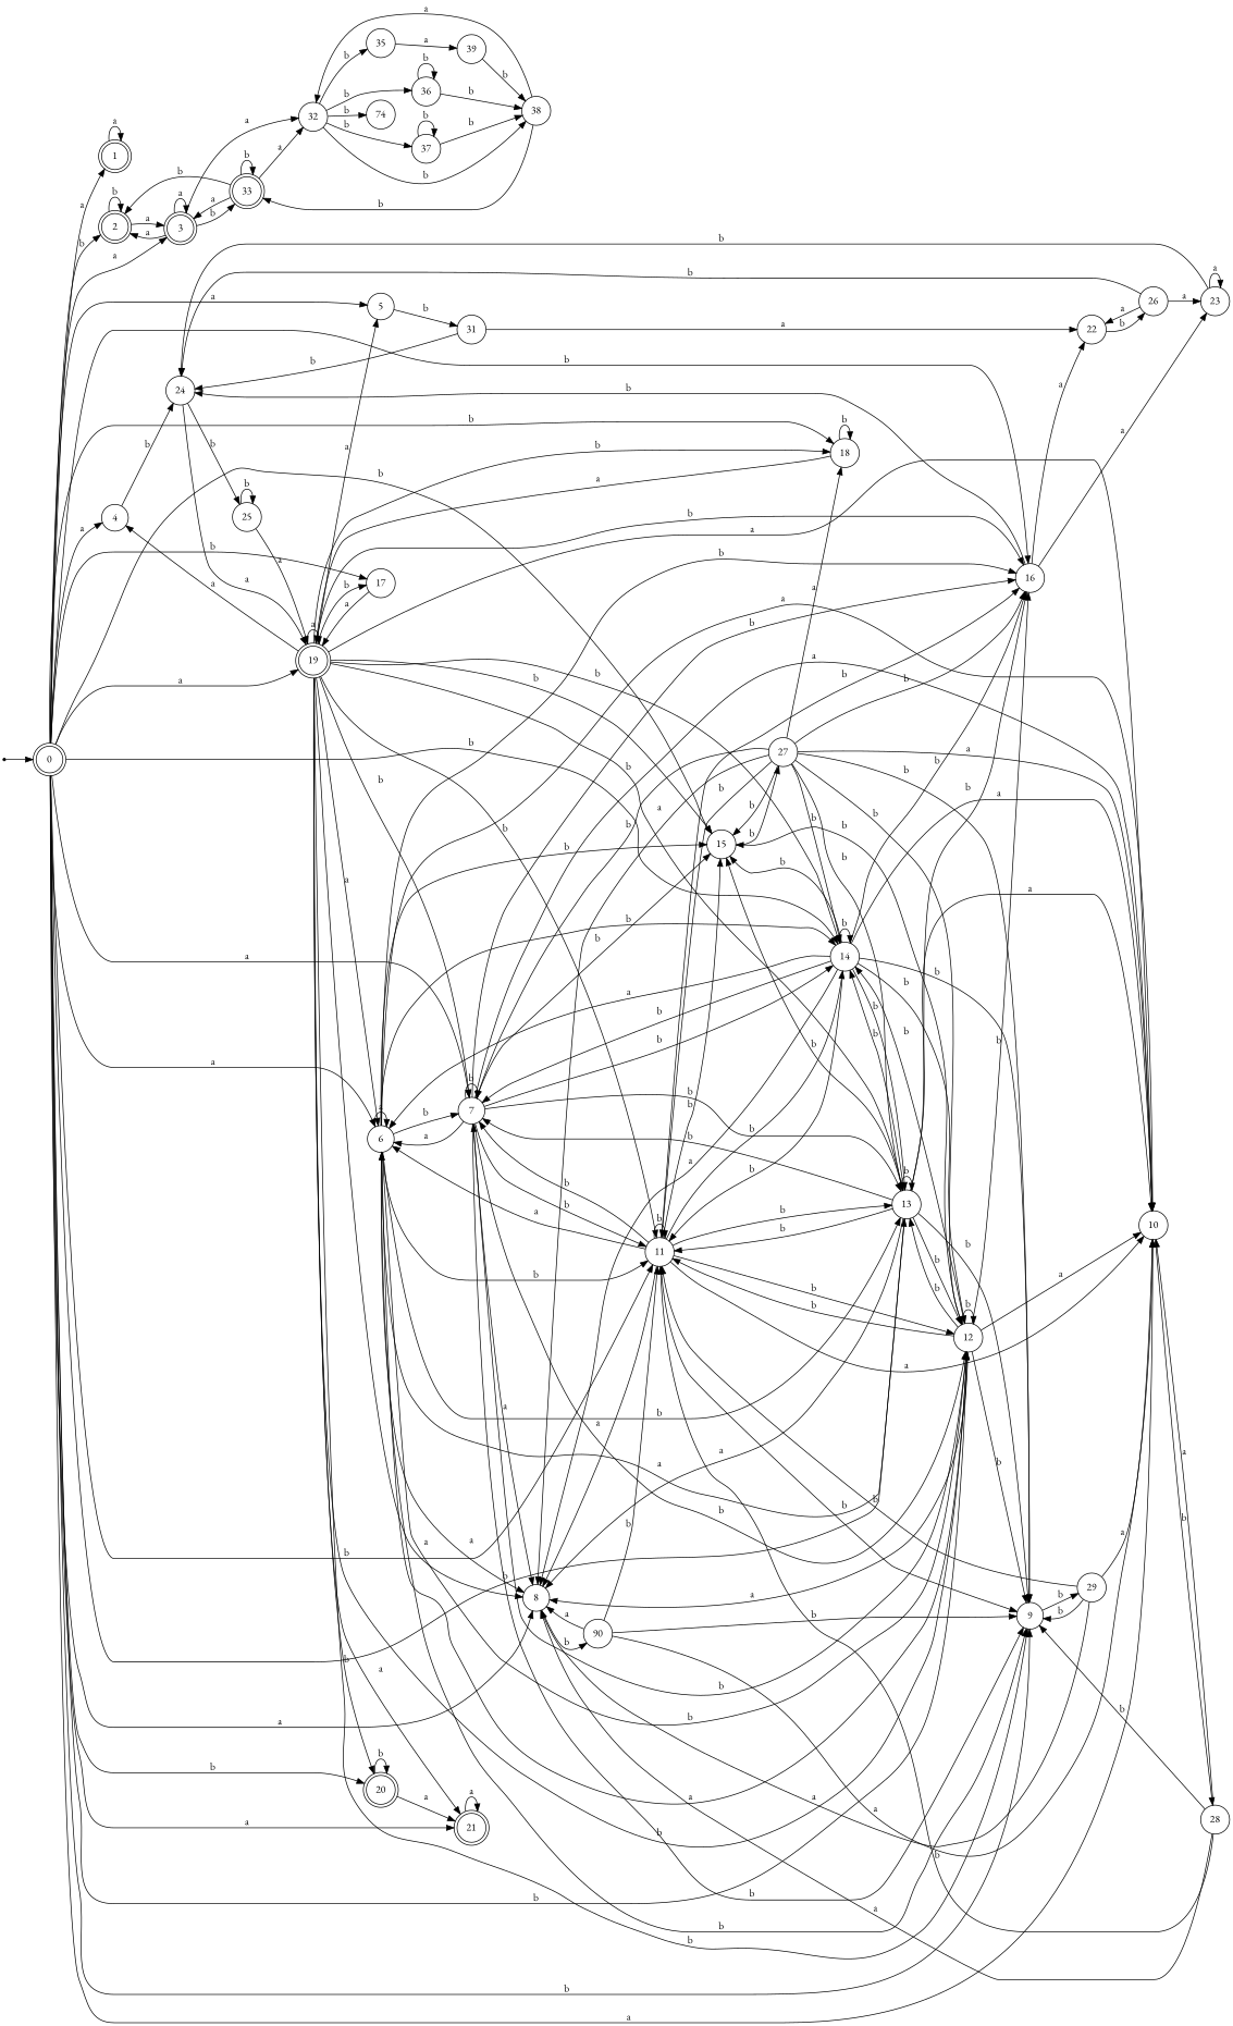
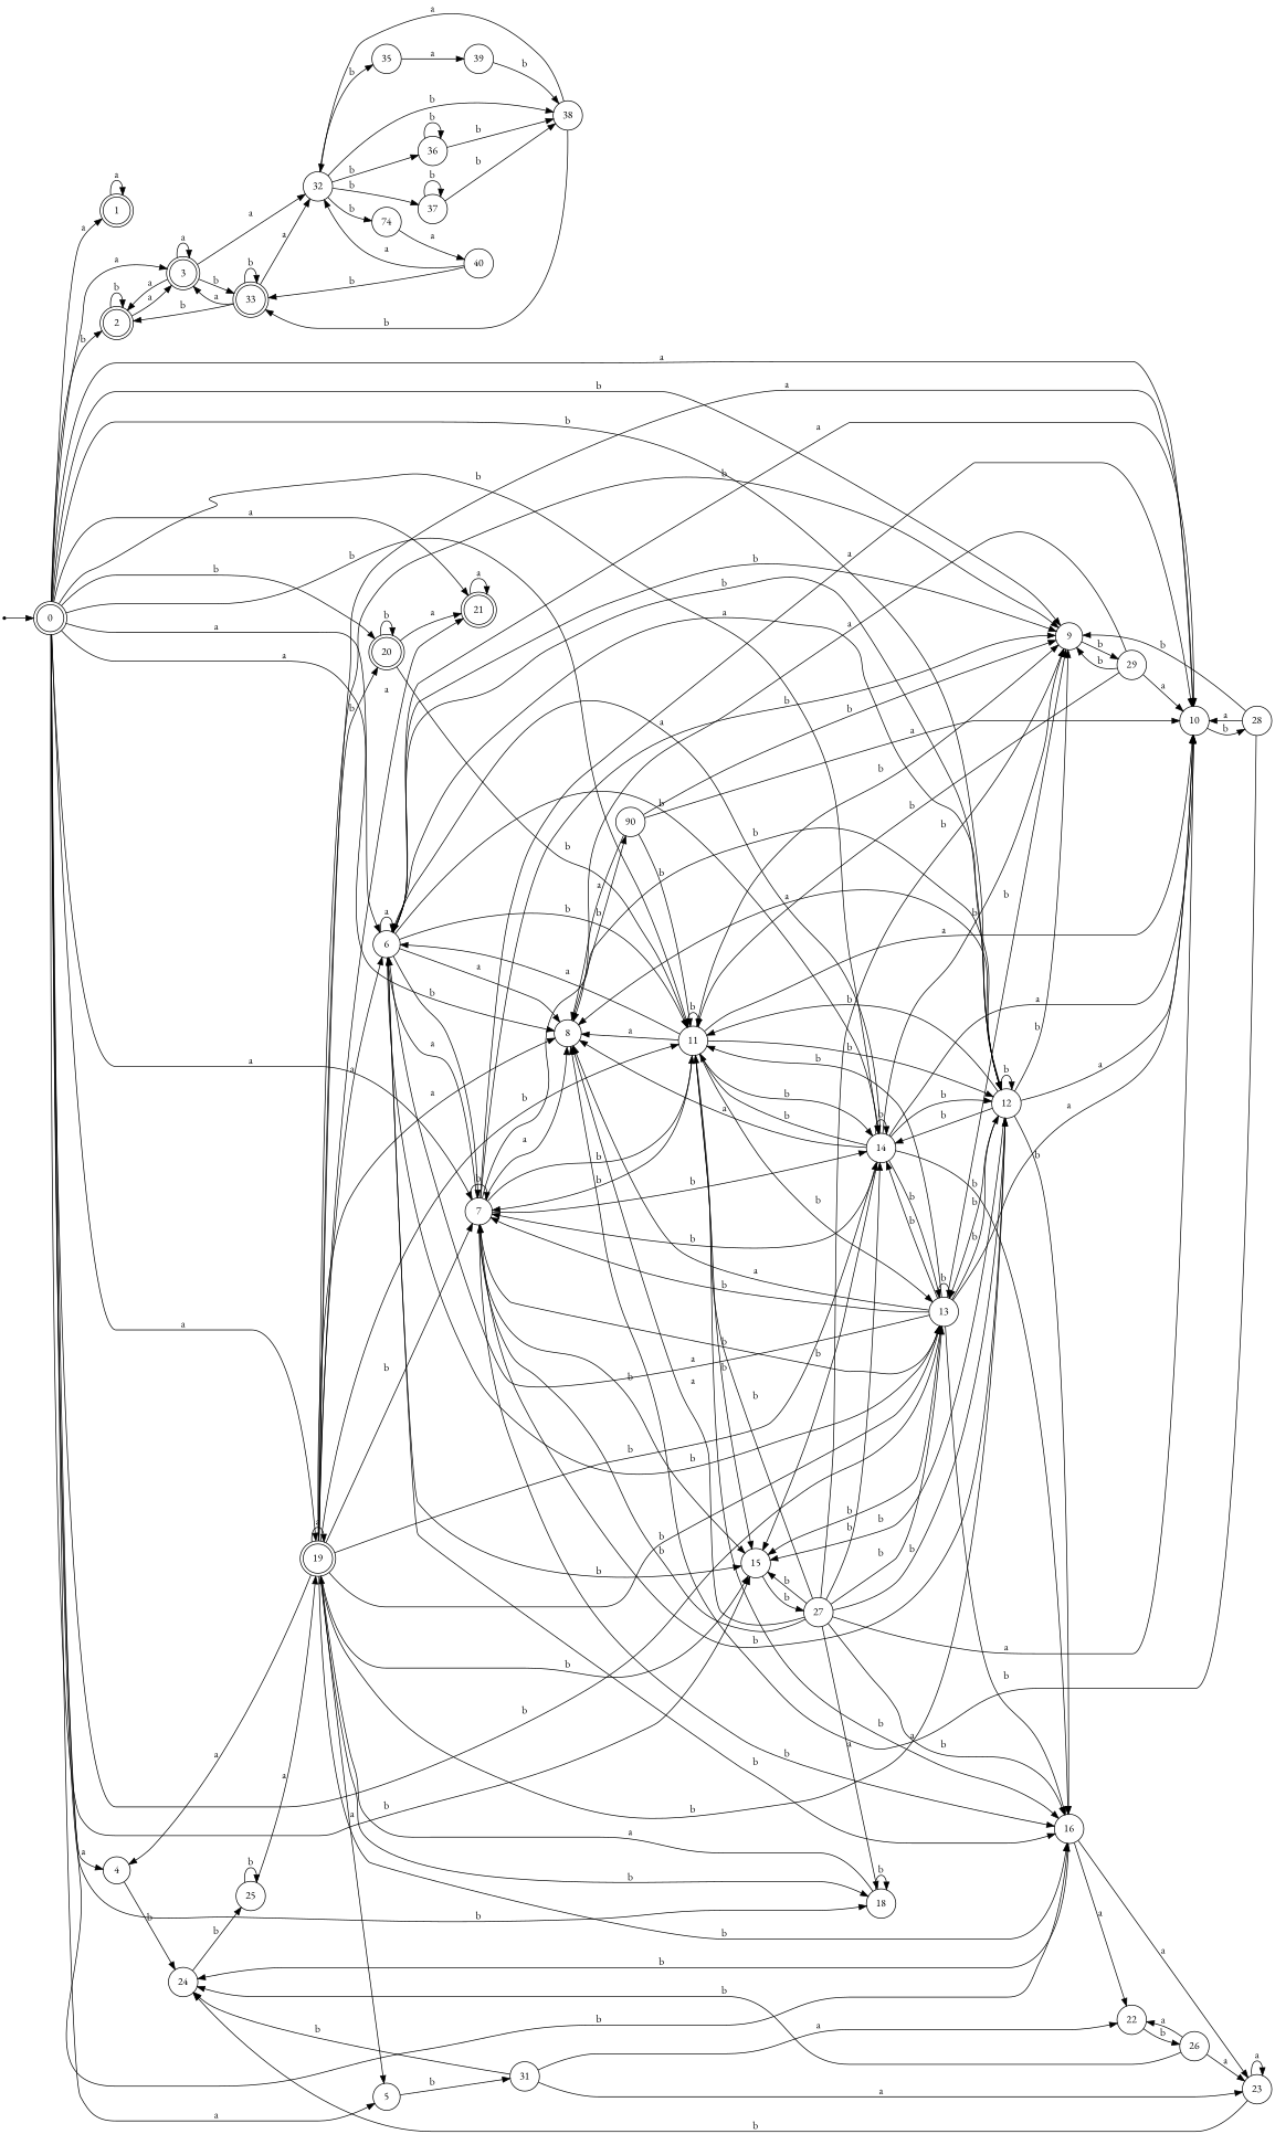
  digraph {
    fontname="EB Garamond"
    rankdir=LR
    node [fontname="EB Garamond" shape=circle]
    edge [fontname="EB Garamond"]
    dummy0 [shape=point]
    0 [shape=doublecircle]
    1 [shape=doublecircle]
    2 [shape=doublecircle]
    3 [shape=doublecircle]
    4
    5
    6
    7
    8
    9
    10
    11
    12
    13
    14
    15
    16
-   17
    18
    19 [shape=doublecircle]
    20 [shape=doublecircle]
    21 [shape=doublecircle]
    32
    33 [shape=doublecircle]
    24
    31
    n28 [label=90]
    29
    28
    27
    22
    23
    n34 [label=74]
    35
    36
    37
    38
    25
    26
+   40
    39
    dummy0 -> 0
    0 -> 1 [label=a]
    0 -> 2 [label=b]
    0 -> 3 [label=a]
    0 -> 4 [label=a]
    0 -> 5 [label=a]
    0 -> 6 [label=a]
    0 -> 7 [label=a]
    0 -> 8 [label=a]
    0 -> 9 [label=b]
    0 -> 10 [label=a]
    0 -> 11 [label=b]
    0 -> 12 [label=b]
    0 -> 13 [label=b]
    0 -> 14 [label=b]
    0 -> 15 [label=b]
    0 -> 16 [label=b]
-   0 -> 17 [label=b]
    0 -> 18 [label=b]
    0 -> 19 [label=a]
    0 -> 20 [label=b]
    0 -> 21 [label=a]
    1 -> 1 [label=a]
    2 -> 2 [label=b]
    2 -> 3 [label=a]
    3 -> 2 [label=a]
    3 -> 3 [label=a]
    3 -> 32 [label=a]
    3 -> 33 [label=b]
    4 -> 24 [label=b]
    5 -> 31 [label=b]
    6 -> 6 [label=a]
    6 -> 7 [label=b]
    6 -> 8 [label=a]
    6 -> 9 [label=b]
    6 -> 10 [label=a]
    6 -> 11 [label=b]
    6 -> 12 [label=b]
    6 -> 13 [label=b]
    6 -> 14 [label=b]
    6 -> 15 [label=b]
    6 -> 16 [label=b]
    7 -> 6 [label=a]
    7 -> 7 [label=b]
    7 -> 8 [label=a]
    7 -> 9 [label=b]
    7 -> 10 [label=a]
    7 -> 11 [label=b]
    7 -> 12 [label=b]
    7 -> 13 [label=b]
    7 -> 14 [label=b]
    7 -> 15 [label=b]
    7 -> 16 [label=b]
    8 -> n28 [label=b]
    9 -> 29 [label=b]
    10 -> 28 [label=b]
    11 -> 6 [label=a]
    11 -> 7 [label=b]
    11 -> 8 [label=a]
    11 -> 9 [label=b]
    11 -> 10 [label=a]
    11 -> 11 [label=b]
    11 -> 12 [label=b]
    11 -> 13 [label=b]
    11 -> 14 [label=b]
    11 -> 15 [label=b]
    11 -> 16 [label=b]
    12 -> 6 [label=a]
    12 -> 7 [label=b]
    12 -> 8 [label=a]
    12 -> 9 [label=b]
    12 -> 10 [label=a]
    12 -> 11 [label=b]
    12 -> 12 [label=b]
    12 -> 13 [label=b]
    12 -> 14 [label=b]
    12 -> 15 [label=b]
    12 -> 16 [label=b]
    13 -> 6 [label=a]
    13 -> 7 [label=b]
    13 -> 8 [label=a]
    13 -> 9 [label=b]
    13 -> 10 [label=a]
    13 -> 11 [label=b]
    13 -> 12 [label=b]
    13 -> 13 [label=b]
    13 -> 14 [label=b]
    13 -> 15 [label=b]
    13 -> 16 [label=b]
    14 -> 6 [label=a]
    14 -> 7 [label=b]
    14 -> 8 [label=a]
    14 -> 9 [label=b]
    14 -> 10 [label=a]
    14 -> 11 [label=b]
    14 -> 12 [label=b]
    14 -> 13 [label=b]
    14 -> 14 [label=b]
    14 -> 15 [label=b]
    14 -> 16 [label=b]
    15 -> 27 [label=b]
    16 -> 24 [label=b]
    16 -> 22 [label=a]
    16 -> 23 [label=a]
-   17 -> 19 [label=a]
    18 -> 18 [label=b]
    18 -> 19 [label=a]
    19 -> 4 [label=a]
    19 -> 5 [label=a]
    19 -> 6 [label=a]
    19 -> 7 [label=b]
    19 -> 8 [label=a]
    19 -> 9 [label=b]
    19 -> 10 [label=a]
    19 -> 11 [label=b]
    19 -> 12 [label=b]
    19 -> 13 [label=b]
    19 -> 14 [label=b]
    19 -> 15 [label=b]
    19 -> 16 [label=b]
-   19 -> 17 [label=b]
    19 -> 18 [label=b]
    19 -> 19 [label=a]
    19 -> 20 [label=b]
    19 -> 21 [label=a]
    20 -> 20 [label=b]
    20 -> 21 [label=a]
    21 -> 21 [label=a]
    32 -> n34 [label=b]
    32 -> 35 [label=b]
    32 -> 36 [label=b]
    32 -> 37 [label=b]
    32 -> 38 [label=b]
    33 -> 2 [label=b]
    33 -> 3 [label=a]
    33 -> 32 [label=a]
    33 -> 33 [label=b]
-   24 -> 19 [label=a]
    24 -> 25 [label=b]
    31 -> 24 [label=b]
    31 -> 22 [label=a]
+   31 -> 23 [label=a]
    n28 -> 8 [label=a]
    n28 -> 9 [label=b]
    n28 -> 10 [label=a]
    n28 -> 11 [label=b]
    29 -> 8 [label=a]
    29 -> 9 [label=b]
    29 -> 10 [label=a]
    29 -> 11 [label=b]
    28 -> 8 [label=a]
    28 -> 9 [label=b]
    28 -> 10 [label=a]
-   28 -> 11 [label=b]
+   20 -> 11 [label=b]
    27 -> 7 [label=b]
    27 -> 8 [label=a]
    27 -> 9 [label=b]
    27 -> 10 [label=a]
    27 -> 11 [label=b]
    27 -> 12 [label=b]
    27 -> 13 [label=b]
    27 -> 14 [label=b]
    27 -> 15 [label=b]
    27 -> 16 [label=b]
    27 -> 18 [label=a]
    22 -> 26 [label=b]
    23 -> 24 [label=b]
    23 -> 23 [label=a]
+   n34 -> 40 [label=a]
    35 -> 39 [label=a]
    36 -> 36 [label=b]
    36 -> 38 [label=b]
    37 -> 37 [label=b]
    37 -> 38 [label=b]
    38 -> 32 [label=a]
    38 -> 33 [label=b]
    25 -> 19 [label=a]
    25 -> 25 [label=b]
    26 -> 24 [label=b]
    26 -> 22 [label=a]
    26 -> 23 [label=a]
+   40 -> 32 [label=a]
+   40 -> 33 [label=b]
    39 -> 38 [label=b]
  }
